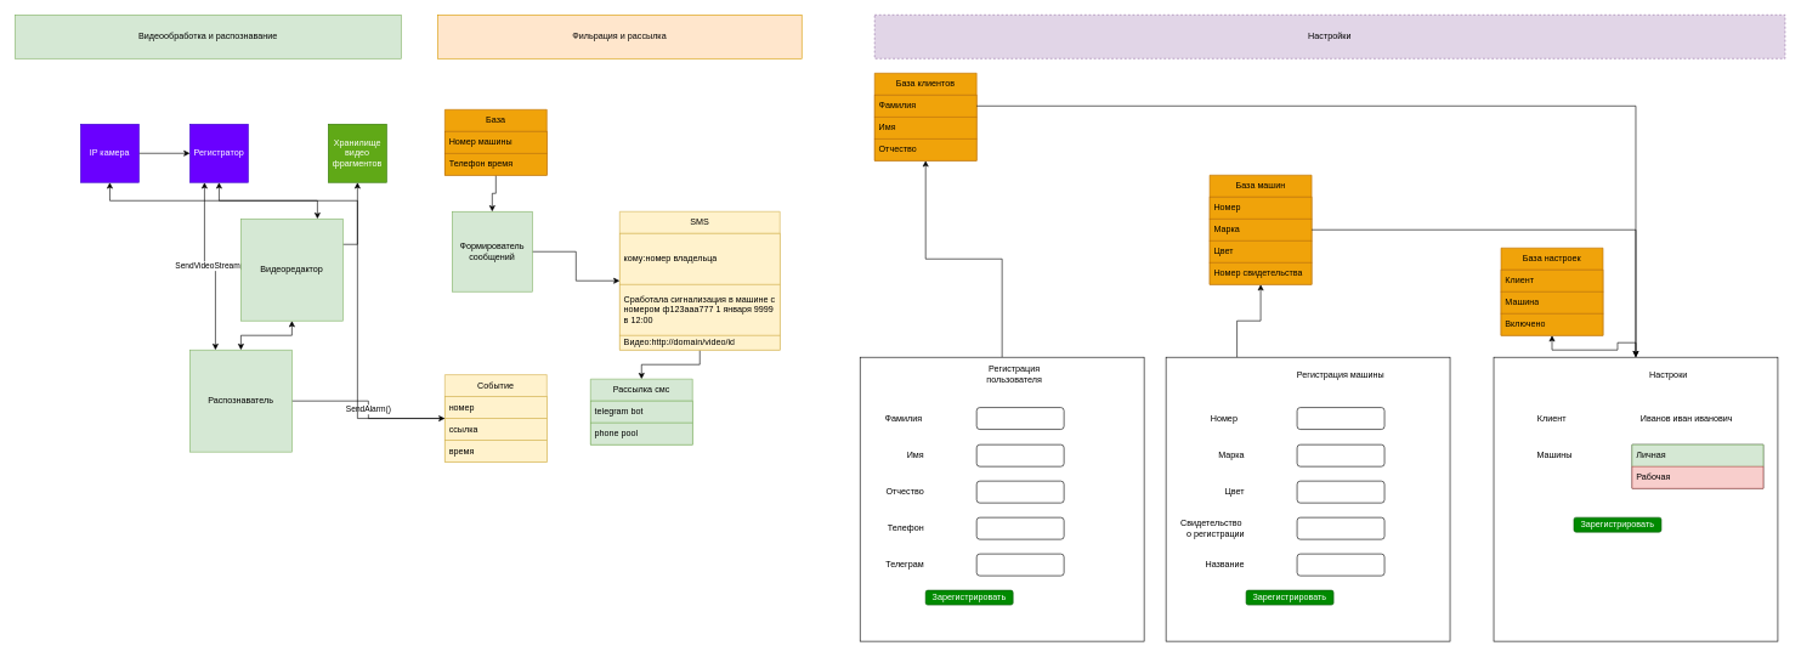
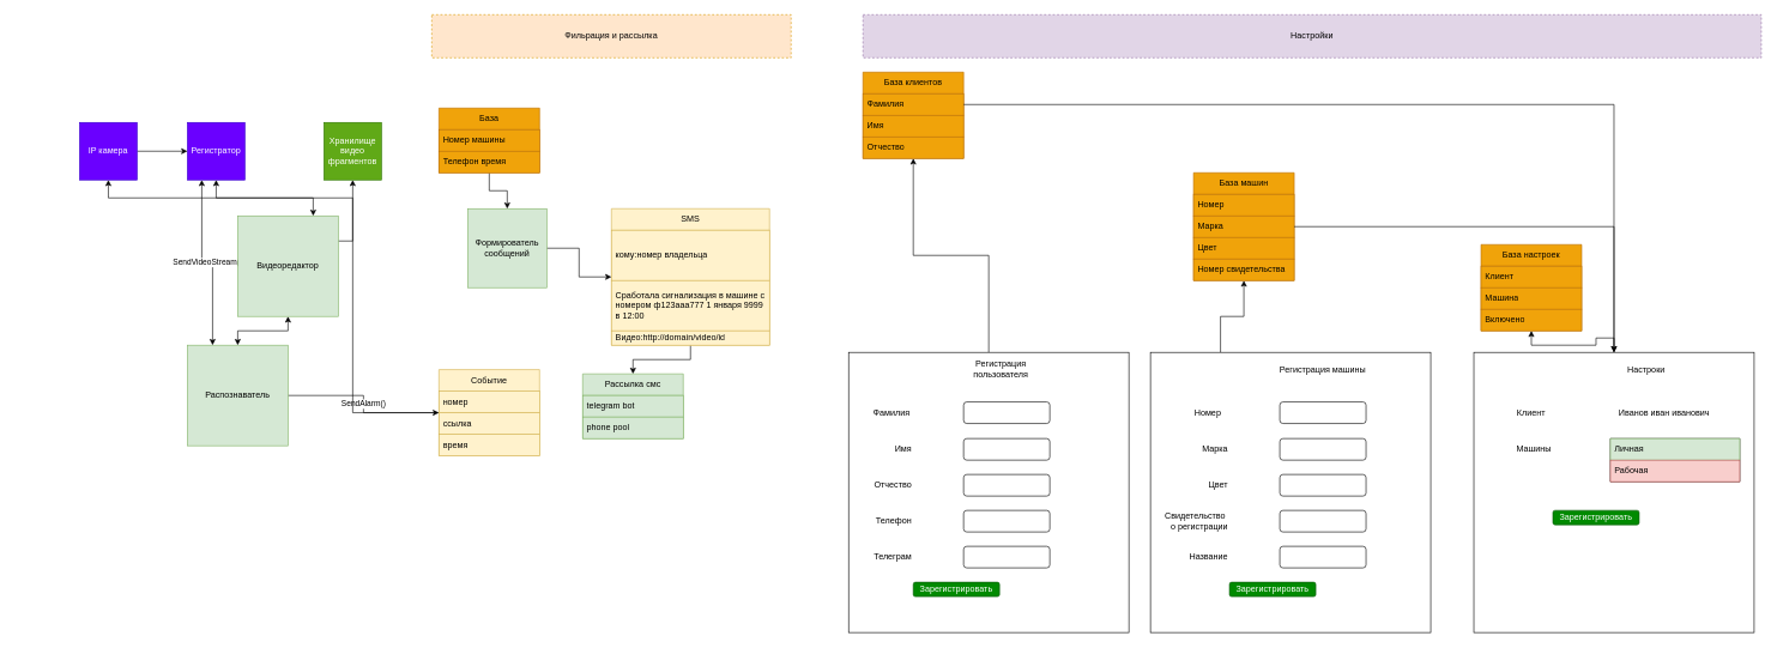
  <mxCell id="0" />
  <mxCell id="1" parent="0" />
  <mxCell id="2" value="SendAlarm()" style="edgeStyle=orthogonalEdgeStyle;rounded=0;orthogonalLoop=1;jettySize=auto;html=1;" parent="1" source="3" target="22" edge="1"><mxGeometry relative="1" as="geometry" /></mxCell>
  <mxCell id="3" value="Распознаватель" style="whiteSpace=wrap;html=1;aspect=fixed;fillColor=#d5e8d4;strokeColor=#82b366;" parent="1" vertex="1"><mxGeometry x="260" y="480" width="140" height="140" as="geometry" /></mxCell>
  <mxCell id="4" style="edgeStyle=orthogonalEdgeStyle;rounded=0;orthogonalLoop=1;jettySize=auto;html=1;" parent="1" source="5" target="9" edge="1"><mxGeometry relative="1" as="geometry" /></mxCell>
  <mxCell id="5" value="SMS" style="swimlane;fontStyle=0;childLayout=stackLayout;horizontal=1;startSize=30;horizontalStack=0;resizeParent=1;resizeParentMax=0;resizeLast=0;collapsible=1;marginBottom=0;whiteSpace=wrap;html=1;fillColor=#fff2cc;strokeColor=#d6b656;" parent="1" vertex="1"><mxGeometry x="850" y="290" width="220" height="190" as="geometry" /></mxCell>
  <mxCell id="6" value="кому:номер владельца" style="text;strokeColor=#d6b656;fillColor=#fff2cc;align=left;verticalAlign=middle;spacingLeft=4;spacingRight=4;overflow=hidden;points=[[0,0.5],[1,0.5]];portConstraint=eastwest;rotatable=0;whiteSpace=wrap;html=1;" parent="5" vertex="1"><mxGeometry y="30" width="220" height="70" as="geometry" /></mxCell>
  <mxCell id="7" value="Сработала сигнализация в машине с номером ф123aaa777 1 января 9999 в 12:00" style="text;strokeColor=#d6b656;fillColor=#fff2cc;align=left;verticalAlign=middle;spacingLeft=4;spacingRight=4;overflow=hidden;points=[[0,0.5],[1,0.5]];portConstraint=eastwest;rotatable=0;whiteSpace=wrap;html=1;" parent="5" vertex="1"><mxGeometry y="100" width="220" height="70" as="geometry" /></mxCell>
  <mxCell id="8" value="Видео:http://domain/video/id" style="text;strokeColor=#d6b656;fillColor=#fff2cc;align=left;verticalAlign=middle;spacingLeft=4;spacingRight=4;overflow=hidden;points=[[0,0.5],[1,0.5]];portConstraint=eastwest;rotatable=0;whiteSpace=wrap;html=1;" parent="5" vertex="1"><mxGeometry y="170" width="220" height="20" as="geometry" /></mxCell>
  <mxCell id="9" value="Рассылка смс" style="swimlane;fontStyle=0;childLayout=stackLayout;horizontal=1;startSize=30;horizontalStack=0;resizeParent=1;resizeParentMax=0;resizeLast=0;collapsible=1;marginBottom=0;whiteSpace=wrap;html=1;fillColor=#d5e8d4;strokeColor=#82b366;" parent="1" vertex="1"><mxGeometry x="810" y="520" width="140" height="90" as="geometry" /></mxCell>
  <mxCell id="10" value="telegram bot" style="text;strokeColor=#82b366;fillColor=#d5e8d4;align=left;verticalAlign=middle;spacingLeft=4;spacingRight=4;overflow=hidden;points=[[0,0.5],[1,0.5]];portConstraint=eastwest;rotatable=0;whiteSpace=wrap;html=1;" parent="9" vertex="1"><mxGeometry y="30" width="140" height="30" as="geometry" /></mxCell>
  <mxCell id="11" value="phone pool" style="text;strokeColor=#82b366;fillColor=#d5e8d4;align=left;verticalAlign=middle;spacingLeft=4;spacingRight=4;overflow=hidden;points=[[0,0.5],[1,0.5]];portConstraint=eastwest;rotatable=0;whiteSpace=wrap;html=1;" parent="9" vertex="1"><mxGeometry y="60" width="140" height="30" as="geometry" /></mxCell>
  <mxCell id="12" style="edgeStyle=orthogonalEdgeStyle;rounded=0;orthogonalLoop=1;jettySize=auto;html=1;" parent="1" source="13" target="15" edge="1"><mxGeometry relative="1" as="geometry" /></mxCell>
  <mxCell id="13" value="IP камера" style="whiteSpace=wrap;html=1;aspect=fixed;fillColor=#6a00ff;fontColor=#ffffff;strokeColor=#3700CC;" parent="1" vertex="1"><mxGeometry x="110" y="170" width="80" height="80" as="geometry" /></mxCell>
  <mxCell id="14" value="SendVideoStream()" style="edgeStyle=orthogonalEdgeStyle;rounded=0;orthogonalLoop=1;jettySize=auto;html=1;exitX=0.25;exitY=1;exitDx=0;exitDy=0;entryX=0.25;entryY=0;entryDx=0;entryDy=0;startArrow=classic;startFill=1;" parent="1" source="15" target="3" edge="1"><mxGeometry relative="1" as="geometry" /></mxCell>
  <mxCell id="15" value="Регистратор" style="whiteSpace=wrap;html=1;aspect=fixed;fillColor=#6a00ff;fontColor=#ffffff;strokeColor=#3700CC;" parent="1" vertex="1"><mxGeometry x="260" y="170" width="80" height="80" as="geometry" /></mxCell>
  <mxCell id="16" value="Хранилище видео фрагментов" style="whiteSpace=wrap;html=1;aspect=fixed;fillColor=#60a917;fontColor=#ffffff;strokeColor=#2D7600;" parent="1" vertex="1"><mxGeometry x="450" y="170" width="80" height="80" as="geometry" /></mxCell>
  <mxCell id="17" style="edgeStyle=orthogonalEdgeStyle;rounded=0;orthogonalLoop=1;jettySize=auto;html=1;exitX=0.75;exitY=0;exitDx=0;exitDy=0;startArrow=classic;startFill=1;" parent="1" source="20" target="15" edge="1"><mxGeometry relative="1" as="geometry" /></mxCell>
  <mxCell id="18" style="edgeStyle=orthogonalEdgeStyle;rounded=0;orthogonalLoop=1;jettySize=auto;html=1;startArrow=classic;startFill=1;" parent="1" source="20" target="3" edge="1"><mxGeometry relative="1" as="geometry" /></mxCell>
  <mxCell id="19" style="edgeStyle=orthogonalEdgeStyle;rounded=0;orthogonalLoop=1;jettySize=auto;html=1;exitX=1;exitY=0.25;exitDx=0;exitDy=0;" parent="1" source="20" target="13" edge="1"><mxGeometry relative="1" as="geometry" /></mxCell>
  <mxCell id="20" value="Видеоредактор" style="whiteSpace=wrap;html=1;aspect=fixed;fillColor=#d5e8d4;strokeColor=#82b366;" parent="1" vertex="1"><mxGeometry x="330" y="300" width="140" height="140" as="geometry" /></mxCell>
  <mxCell id="21" style="edgeStyle=orthogonalEdgeStyle;rounded=0;orthogonalLoop=1;jettySize=auto;html=1;" parent="1" source="22" target="16" edge="1"><mxGeometry relative="1" as="geometry" /></mxCell>
  <mxCell id="22" value="Событие" style="swimlane;fontStyle=0;childLayout=stackLayout;horizontal=1;startSize=30;horizontalStack=0;resizeParent=1;resizeParentMax=0;resizeLast=0;collapsible=1;marginBottom=0;whiteSpace=wrap;html=1;fillColor=#fff2cc;strokeColor=#d6b656;" parent="1" vertex="1"><mxGeometry x="610" y="514" width="140" height="120" as="geometry" /></mxCell>
  <mxCell id="23" value="номер" style="text;strokeColor=#d6b656;fillColor=#fff2cc;align=left;verticalAlign=middle;spacingLeft=4;spacingRight=4;overflow=hidden;points=[[0,0.5],[1,0.5]];portConstraint=eastwest;rotatable=0;whiteSpace=wrap;html=1;" parent="22" vertex="1"><mxGeometry y="30" width="140" height="30" as="geometry" /></mxCell>
  <mxCell id="24" value="ссылка" style="text;strokeColor=#d6b656;fillColor=#fff2cc;align=left;verticalAlign=middle;spacingLeft=4;spacingRight=4;overflow=hidden;points=[[0,0.5],[1,0.5]];portConstraint=eastwest;rotatable=0;whiteSpace=wrap;html=1;" parent="22" vertex="1"><mxGeometry y="60" width="140" height="30" as="geometry" /></mxCell>
  <mxCell id="25" value="время" style="text;strokeColor=#d6b656;fillColor=#fff2cc;align=left;verticalAlign=middle;spacingLeft=4;spacingRight=4;overflow=hidden;points=[[0,0.5],[1,0.5]];portConstraint=eastwest;rotatable=0;whiteSpace=wrap;html=1;" parent="22" vertex="1"><mxGeometry y="90" width="140" height="30" as="geometry" /></mxCell>
  <mxCell id="26" style="edgeStyle=orthogonalEdgeStyle;rounded=0;orthogonalLoop=1;jettySize=auto;html=1;" parent="1" source="27" target="5" edge="1"><mxGeometry relative="1" as="geometry" /></mxCell>
- <mxCell id="27" value="Формирователь сообщений" style="whiteSpace=wrap;html=1;aspect=fixed;fillColor=#d5e8d4;strokeColor=#82b366;" parent="1" vertex="1"><mxGeometry x="620" y="290" width="110" height="110" as="geometry" /></mxCell>
+ <mxCell id="27" value="Формирователь сообщений" style="whiteSpace=wrap;html=1;aspect=fixed;fillColor=#d5e8d4;strokeColor=#82b366;" parent="1" vertex="1"><mxGeometry x="650" y="290" width="110" height="110" as="geometry" /></mxCell>
  <mxCell id="28" style="edgeStyle=orthogonalEdgeStyle;rounded=0;orthogonalLoop=1;jettySize=auto;html=1;" parent="1" source="29" target="27" edge="1"><mxGeometry relative="1" as="geometry" /></mxCell>
  <mxCell id="29" value="База" style="swimlane;fontStyle=0;childLayout=stackLayout;horizontal=1;startSize=30;horizontalStack=0;resizeParent=1;resizeParentMax=0;resizeLast=0;collapsible=1;marginBottom=0;whiteSpace=wrap;html=1;fillColor=#f0a30a;strokeColor=#BD7000;fontColor=#000000;" parent="1" vertex="1"><mxGeometry x="610" y="150" width="140" height="90" as="geometry" /></mxCell>
  <mxCell id="30" value="Номер машины" style="text;strokeColor=#BD7000;fillColor=#f0a30a;align=left;verticalAlign=middle;spacingLeft=4;spacingRight=4;overflow=hidden;points=[[0,0.5],[1,0.5]];portConstraint=eastwest;rotatable=0;whiteSpace=wrap;html=1;fontColor=#000000;" parent="29" vertex="1"><mxGeometry y="30" width="140" height="30" as="geometry" /></mxCell>
  <mxCell id="31" value="Телефон время" style="text;strokeColor=#BD7000;fillColor=#f0a30a;align=left;verticalAlign=middle;spacingLeft=4;spacingRight=4;overflow=hidden;points=[[0,0.5],[1,0.5]];portConstraint=eastwest;rotatable=0;whiteSpace=wrap;html=1;fontColor=#000000;" parent="29" vertex="1"><mxGeometry y="60" width="140" height="30" as="geometry" /></mxCell>
- <mxCell id="32" value="Видеообработка и распознавание" style="rounded=0;whiteSpace=wrap;html=1;fillColor=#d5e8d4;strokeColor=#82b366;" parent="1" vertex="1"><mxGeometry x="20" y="20" width="530" height="60" as="geometry" /></mxCell>
- <mxCell id="33" value="Фильрация и рассылка" style="rounded=0;whiteSpace=wrap;html=1;fillColor=#ffe6cc;strokeColor=#d79b00;" parent="1" vertex="1"><mxGeometry x="600" y="20" width="500" height="60" as="geometry" /></mxCell>
+ <mxCell id="33" value="Фильрация и рассылка" style="rounded=0;whiteSpace=wrap;html=1;fillColor=#ffe6cc;strokeColor=#d79b00;dashed=1;" parent="1" vertex="1"><mxGeometry x="600" y="20" width="500" height="60" as="geometry" /></mxCell>
  <mxCell id="34" style="edgeStyle=orthogonalEdgeStyle;rounded=0;orthogonalLoop=1;jettySize=auto;html=1;startArrow=classic;startFill=1;endArrow=none;endFill=0;" parent="1" source="35" target="50" edge="1"><mxGeometry relative="1" as="geometry" /></mxCell>
  <mxCell id="35" value="База клиентов" style="swimlane;fontStyle=0;childLayout=stackLayout;horizontal=1;startSize=30;horizontalStack=0;resizeParent=1;resizeParentMax=0;resizeLast=0;collapsible=1;marginBottom=0;whiteSpace=wrap;html=1;fillColor=#f0a30a;fontColor=#000000;strokeColor=#BD7000;" parent="1" vertex="1"><mxGeometry x="1200" width="140" height="120" as="geometry" y="100" /></mxCell>
  <mxCell id="36" value="Фамилия" style="text;strokeColor=#BD7000;fillColor=#f0a30a;align=left;verticalAlign=middle;spacingLeft=4;spacingRight=4;overflow=hidden;points=[[0,0.5],[1,0.5]];portConstraint=eastwest;rotatable=0;whiteSpace=wrap;html=1;fontColor=#000000;" parent="35" vertex="1"><mxGeometry y="30" width="140" height="30" as="geometry" /></mxCell>
  <mxCell id="37" value="Имя" style="text;strokeColor=#BD7000;fillColor=#f0a30a;align=left;verticalAlign=middle;spacingLeft=4;spacingRight=4;overflow=hidden;points=[[0,0.5],[1,0.5]];portConstraint=eastwest;rotatable=0;whiteSpace=wrap;html=1;fontColor=#000000;" parent="35" vertex="1"><mxGeometry y="60" width="140" height="30" as="geometry" /></mxCell>
  <mxCell id="38" value="Отчество" style="text;strokeColor=#BD7000;fillColor=#f0a30a;align=left;verticalAlign=middle;spacingLeft=4;spacingRight=4;overflow=hidden;points=[[0,0.5],[1,0.5]];portConstraint=eastwest;rotatable=0;whiteSpace=wrap;html=1;fontColor=#000000;" parent="35" vertex="1"><mxGeometry y="90" width="140" height="30" as="geometry" /></mxCell>
  <mxCell id="39" style="edgeStyle=orthogonalEdgeStyle;rounded=0;orthogonalLoop=1;jettySize=auto;html=1;entryX=0.25;entryY=0;entryDx=0;entryDy=0;endArrow=none;endFill=0;startArrow=classic;startFill=1;" parent="1" source="40" target="63" edge="1"><mxGeometry relative="1" as="geometry" /></mxCell>
  <mxCell id="40" value="База машин" style="swimlane;fontStyle=0;childLayout=stackLayout;horizontal=1;startSize=30;horizontalStack=0;resizeParent=1;resizeParentMax=0;resizeLast=0;collapsible=1;marginBottom=0;whiteSpace=wrap;html=1;fillColor=#f0a30a;fontColor=#000000;strokeColor=#BD7000;" parent="1" vertex="1"><mxGeometry x="1660" y="240" width="140" height="150" as="geometry" /></mxCell>
  <mxCell id="41" value="Номер" style="text;strokeColor=#BD7000;fillColor=#f0a30a;align=left;verticalAlign=middle;spacingLeft=4;spacingRight=4;overflow=hidden;points=[[0,0.5],[1,0.5]];portConstraint=eastwest;rotatable=0;whiteSpace=wrap;html=1;fontColor=#000000;" parent="40" vertex="1"><mxGeometry y="30" width="140" height="30" as="geometry" /></mxCell>
  <mxCell id="42" value="Марка" style="text;strokeColor=#BD7000;fillColor=#f0a30a;align=left;verticalAlign=middle;spacingLeft=4;spacingRight=4;overflow=hidden;points=[[0,0.5],[1,0.5]];portConstraint=eastwest;rotatable=0;whiteSpace=wrap;html=1;fontColor=#000000;" parent="40" vertex="1"><mxGeometry y="60" width="140" height="30" as="geometry" /></mxCell>
  <mxCell id="43" value="Цвет" style="text;strokeColor=#BD7000;fillColor=#f0a30a;align=left;verticalAlign=middle;spacingLeft=4;spacingRight=4;overflow=hidden;points=[[0,0.5],[1,0.5]];portConstraint=eastwest;rotatable=0;whiteSpace=wrap;html=1;fontColor=#000000;" parent="40" vertex="1"><mxGeometry y="90" width="140" height="30" as="geometry" /></mxCell>
  <mxCell id="44" value="Номер свидетельства" style="text;strokeColor=#BD7000;fillColor=#f0a30a;align=left;verticalAlign=middle;spacingLeft=4;spacingRight=4;overflow=hidden;points=[[0,0.5],[1,0.5]];portConstraint=eastwest;rotatable=0;whiteSpace=wrap;html=1;fontColor=#000000;" parent="40" vertex="1"><mxGeometry y="120" width="140" height="30" as="geometry" /></mxCell>
  <mxCell id="45" style="edgeStyle=orthogonalEdgeStyle;rounded=0;orthogonalLoop=1;jettySize=auto;html=1;startArrow=classic;startFill=1;endArrow=none;endFill=0;" parent="1" source="46" target="74" edge="1"><mxGeometry relative="1" as="geometry" /></mxCell>
  <mxCell id="46" value="База настроек" style="swimlane;fontStyle=0;childLayout=stackLayout;horizontal=1;startSize=30;horizontalStack=0;resizeParent=1;resizeParentMax=0;resizeLast=0;collapsible=1;marginBottom=0;whiteSpace=wrap;html=1;fillColor=#f0a30a;fontColor=#000000;strokeColor=#BD7000;" parent="1" vertex="1"><mxGeometry x="2060" y="340" width="140" height="120" as="geometry" /></mxCell>
  <mxCell id="47" value="Клиент" style="text;strokeColor=#BD7000;fillColor=#f0a30a;align=left;verticalAlign=middle;spacingLeft=4;spacingRight=4;overflow=hidden;points=[[0,0.5],[1,0.5]];portConstraint=eastwest;rotatable=0;whiteSpace=wrap;html=1;fontColor=#000000;" parent="46" vertex="1"><mxGeometry y="30" width="140" height="30" as="geometry" /></mxCell>
  <mxCell id="48" value="Машина" style="text;strokeColor=#BD7000;fillColor=#f0a30a;align=left;verticalAlign=middle;spacingLeft=4;spacingRight=4;overflow=hidden;points=[[0,0.5],[1,0.5]];portConstraint=eastwest;rotatable=0;whiteSpace=wrap;html=1;fontColor=#000000;" parent="46" vertex="1"><mxGeometry y="60" width="140" height="30" as="geometry" /></mxCell>
  <mxCell id="49" value="Включено" style="text;strokeColor=#BD7000;fillColor=#f0a30a;align=left;verticalAlign=middle;spacingLeft=4;spacingRight=4;overflow=hidden;points=[[0,0.5],[1,0.5]];portConstraint=eastwest;rotatable=0;whiteSpace=wrap;html=1;fontColor=#000000;" parent="46" vertex="1"><mxGeometry y="90" width="140" height="30" as="geometry" /></mxCell>
  <mxCell id="50" value="" style="whiteSpace=wrap;html=1;aspect=fixed;" parent="1" vertex="1"><mxGeometry x="1180" y="490" width="390" height="390" as="geometry" /></mxCell>
  <mxCell id="51" value="Регистрация пользователя" style="text;html=1;align=center;verticalAlign=middle;whiteSpace=wrap;rounded=0;" parent="1" vertex="1"><mxGeometry x="1334" y="499" width="116" height="30" as="geometry" /></mxCell>
  <mxCell id="52" value="" style="rounded=1;whiteSpace=wrap;html=1;" parent="1" vertex="1"><mxGeometry x="1340" y="559" width="120" height="30" as="geometry" /></mxCell>
  <mxCell id="53" value="" style="rounded=1;whiteSpace=wrap;html=1;" parent="1" vertex="1"><mxGeometry x="1340" y="610" width="120" height="30" as="geometry" /></mxCell>
  <mxCell id="54" value="" style="rounded=1;whiteSpace=wrap;html=1;" parent="1" vertex="1"><mxGeometry x="1340" y="660" width="120" height="30" as="geometry" /></mxCell>
  <mxCell id="55" value="Фамилия&lt;span style=&quot;color: rgba(0, 0, 0, 0); font-family: monospace; font-size: 0px; text-align: start; text-wrap: nowrap;&quot;&gt;%3CmxGraphModel%3E%3Croot%3E%3CmxCell%20id%3D%220%22%2F%3E%3CmxCell%20id%3D%221%22%20parent%3D%220%22%2F%3E%3CmxCell%20id%3D%222%22%20value%3D%22%22%20style%3D%22rounded%3D1%3BwhiteSpace%3Dwrap%3Bhtml%3D1%3B%22%20vertex%3D%221%22%20parent%3D%221%22%3E%3CmxGeometry%20x%3D%221380%22%20y%3D%22510%22%20width%3D%22120%22%20height%3D%2230%22%20as%3D%22geometry%22%2F%3E%3C%2FmxCell%3E%3C%2Froot%3E%3C%2FmxGraphModel%3E&lt;/span&gt;" style="text;html=1;align=center;verticalAlign=middle;whiteSpace=wrap;rounded=0;" parent="1" vertex="1"><mxGeometry x="1210" y="559" width="60" height="30" as="geometry" /></mxCell>
  <mxCell id="56" value="Имя" style="text;html=1;align=right;verticalAlign=middle;whiteSpace=wrap;rounded=0;glass=0;" parent="1" vertex="1"><mxGeometry x="1210" y="610" width="60" height="30" as="geometry" /></mxCell>
  <mxCell id="57" value="Отчество" style="text;html=1;align=right;verticalAlign=middle;whiteSpace=wrap;rounded=0;" parent="1" vertex="1"><mxGeometry x="1210" y="660" width="60" height="30" as="geometry" /></mxCell>
  <mxCell id="58" value="" style="rounded=1;whiteSpace=wrap;html=1;" parent="1" vertex="1"><mxGeometry x="1340" y="710" width="120" height="30" as="geometry" /></mxCell>
  <mxCell id="59" value="Телефон" style="text;html=1;align=right;verticalAlign=middle;whiteSpace=wrap;rounded=0;" parent="1" vertex="1"><mxGeometry x="1210" y="710" width="60" height="30" as="geometry" /></mxCell>
  <mxCell id="60" value="" style="rounded=1;whiteSpace=wrap;html=1;" parent="1" vertex="1"><mxGeometry x="1340" y="760" width="120" height="30" as="geometry" /></mxCell>
  <mxCell id="61" value="Телеграм" style="text;html=1;align=right;verticalAlign=middle;whiteSpace=wrap;rounded=0;" parent="1" vertex="1"><mxGeometry x="1210" y="760" width="60" height="30" as="geometry" /></mxCell>
  <mxCell id="62" value="Зарегистрировать" style="rounded=1;whiteSpace=wrap;html=1;fillColor=#008a00;strokeColor=#005700;fontColor=#ffffff;" parent="1" vertex="1"><mxGeometry x="1270" y="810" width="120" height="20" as="geometry" /></mxCell>
  <mxCell id="63" value="" style="whiteSpace=wrap;html=1;aspect=fixed;" parent="1" vertex="1"><mxGeometry x="1600" y="490" width="390" height="390" as="geometry" /></mxCell>
  <mxCell id="64" value="Регистрация машины" style="text;html=1;align=center;verticalAlign=middle;whiteSpace=wrap;rounded=0;" parent="1" vertex="1"><mxGeometry x="1770" y="499" width="140" height="30" as="geometry" /></mxCell>
  <mxCell id="65" value="" style="rounded=1;whiteSpace=wrap;html=1;" parent="1" vertex="1"><mxGeometry x="1780" y="559" width="120" height="30" as="geometry" /></mxCell>
  <mxCell id="66" value="" style="rounded=1;whiteSpace=wrap;html=1;" parent="1" vertex="1"><mxGeometry x="1780" y="610" width="120" height="30" as="geometry" /></mxCell>
  <mxCell id="67" value="" style="rounded=1;whiteSpace=wrap;html=1;" parent="1" vertex="1"><mxGeometry x="1780" y="660" width="120" height="30" as="geometry" /></mxCell>
  <mxCell id="68" value="Номер" style="text;html=1;align=center;verticalAlign=middle;whiteSpace=wrap;rounded=0;" parent="1" vertex="1"><mxGeometry x="1650" y="559" width="60" height="30" as="geometry" /></mxCell>
  <mxCell id="69" value="Марка" style="text;html=1;align=right;verticalAlign=middle;whiteSpace=wrap;rounded=0;glass=0;" parent="1" vertex="1"><mxGeometry x="1650" y="610" width="60" height="30" as="geometry" /></mxCell>
  <mxCell id="70" value="Цвет" style="text;html=1;align=right;verticalAlign=middle;whiteSpace=wrap;rounded=0;" parent="1" vertex="1"><mxGeometry x="1650" y="660" width="60" height="30" as="geometry" /></mxCell>
  <mxCell id="71" value="" style="rounded=1;whiteSpace=wrap;html=1;" parent="1" vertex="1"><mxGeometry x="1780" y="710" width="120" height="30" as="geometry" /></mxCell>
  <mxCell id="72" value="Свидетельство&amp;nbsp; о регистрации" style="text;html=1;align=right;verticalAlign=middle;whiteSpace=wrap;rounded=0;" parent="1" vertex="1"><mxGeometry x="1650" y="710" width="60" height="30" as="geometry" /></mxCell>
  <mxCell id="73" value="Зарегистрировать" style="rounded=1;whiteSpace=wrap;html=1;fillColor=#008a00;strokeColor=#005700;fontColor=#ffffff;" parent="1" vertex="1"><mxGeometry x="1710" y="810" width="120" height="20" as="geometry" /></mxCell>
  <mxCell id="74" value="" style="whiteSpace=wrap;html=1;aspect=fixed;" parent="1" vertex="1"><mxGeometry x="2050" y="490" width="390" height="390" as="geometry" /></mxCell>
  <mxCell id="75" value="Настроки" style="text;html=1;align=center;verticalAlign=middle;whiteSpace=wrap;rounded=0;" parent="1" vertex="1"><mxGeometry x="2220" y="499" width="140" height="30" as="geometry" /></mxCell>
  <mxCell id="76" value="Клиент" style="text;html=1;align=center;verticalAlign=middle;whiteSpace=wrap;rounded=0;" parent="1" vertex="1"><mxGeometry x="2100" y="559" width="60" height="30" as="geometry" /></mxCell>
  <mxCell id="77" value="Машины" style="text;html=1;align=right;verticalAlign=middle;whiteSpace=wrap;rounded=0;glass=0;" parent="1" vertex="1"><mxGeometry x="2100" y="610" width="60" height="30" as="geometry" /></mxCell>
  <mxCell id="78" value="Зарегистрировать" style="rounded=1;whiteSpace=wrap;html=1;fillColor=#008a00;strokeColor=#005700;fontColor=#ffffff;" parent="1" vertex="1"><mxGeometry x="2160" y="710" width="120" height="20" as="geometry" /></mxCell>
  <mxCell id="79" value="Иванов иван иванович" style="text;html=1;align=center;verticalAlign=middle;whiteSpace=wrap;rounded=0;" parent="1" vertex="1"><mxGeometry x="2220" y="559" width="190" height="30" as="geometry" /></mxCell>
  <mxCell id="80" value="" style="swimlane;fontStyle=0;childLayout=stackLayout;horizontal=1;startSize=0;horizontalStack=0;resizeParent=1;resizeParentMax=0;resizeLast=0;collapsible=1;marginBottom=0;whiteSpace=wrap;html=1;" parent="1" vertex="1"><mxGeometry x="2240" y="610" width="180" height="60" as="geometry" /></mxCell>
  <mxCell id="81" value="Личная" style="text;strokeColor=#82b366;fillColor=#d5e8d4;align=left;verticalAlign=middle;spacingLeft=4;spacingRight=4;overflow=hidden;points=[[0,0.5],[1,0.5]];portConstraint=eastwest;rotatable=0;whiteSpace=wrap;html=1;" parent="80" vertex="1"><mxGeometry width="180" height="30" as="geometry" /></mxCell>
  <mxCell id="82" value="Рабочая" style="text;strokeColor=#b85450;fillColor=#f8cecc;align=left;verticalAlign=middle;spacingLeft=4;spacingRight=4;overflow=hidden;points=[[0,0.5],[1,0.5]];portConstraint=eastwest;rotatable=0;whiteSpace=wrap;html=1;" parent="80" vertex="1"><mxGeometry y="30" width="180" height="30" as="geometry" /></mxCell>
  <mxCell id="83" style="edgeStyle=orthogonalEdgeStyle;rounded=0;orthogonalLoop=1;jettySize=auto;html=1;" parent="1" source="42" target="74" edge="1"><mxGeometry relative="1" as="geometry" /></mxCell>
  <mxCell id="84" style="edgeStyle=orthogonalEdgeStyle;rounded=0;orthogonalLoop=1;jettySize=auto;html=1;" parent="1" source="36" target="74" edge="1"><mxGeometry relative="1" as="geometry" /></mxCell>
  <mxCell id="85" value="" style="rounded=1;whiteSpace=wrap;html=1;" parent="1" vertex="1"><mxGeometry x="1780" y="760" width="120" height="30" as="geometry" /></mxCell>
  <mxCell id="86" value="Название" style="text;html=1;align=right;verticalAlign=middle;whiteSpace=wrap;rounded=0;" parent="1" vertex="1"><mxGeometry x="1650" y="760" width="60" height="30" as="geometry" /></mxCell>
  <mxCell id="87" value="Настройки" style="rounded=0;whiteSpace=wrap;html=1;fillColor=#e1d5e7;strokeColor=#9673a6;dashed=1;" parent="1" vertex="1"><mxGeometry x="1200" y="20" width="1250" height="60" as="geometry" /></mxCell>
